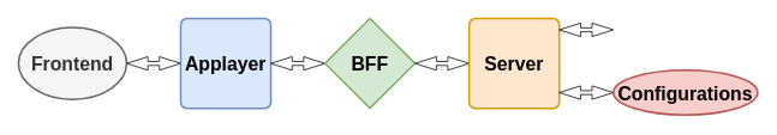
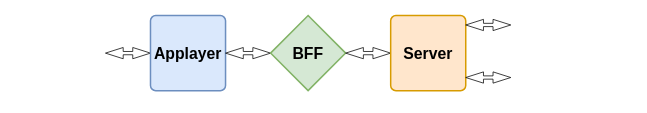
  <mxCell id="0" />
  <mxCell id="1" parent="0" />
- <mxCell id="2" value="&lt;b&gt;&lt;font style=&quot;font-size: 21px;&quot;&gt;Frontend&lt;/font&gt;&lt;/b&gt;" style="strokeWidth=2;html=1;shape=mxgraph.flowchart.start_1;whiteSpace=wrap;fillColor=#f5f5f5;fontColor=#333333;strokeColor=#666666;" parent="1" vertex="1"><mxGeometry x="20" y="30" width="120" height="80" as="geometry" /></mxCell>
  <mxCell id="3" value="" style="html=1;shadow=0;dashed=0;align=center;verticalAlign=middle;shape=mxgraph.arrows2.twoWayArrow;dy=0.71;dx=23.63;fontSize=21;" parent="1" vertex="1"><mxGeometry x="140" y="62.5" width="60" height="15" as="geometry" /></mxCell>
  <mxCell id="4" value="&lt;b&gt;Applayer&lt;/b&gt;" style="rounded=1;whiteSpace=wrap;html=1;absoluteArcSize=1;arcSize=14;strokeWidth=2;fontSize=21;fillColor=#dae8fc;strokeColor=#6c8ebf;" parent="1" vertex="1"><mxGeometry x="200" y="20" width="100" height="100" as="geometry" /></mxCell>
  <mxCell id="5" value="" style="html=1;shadow=0;dashed=0;align=center;verticalAlign=middle;shape=mxgraph.arrows2.twoWayArrow;dy=0.71;dx=23.63;fontSize=21;" parent="1" vertex="1"><mxGeometry x="300" y="62.5" width="60" height="15" as="geometry" /></mxCell>
  <mxCell id="6" value="&lt;b&gt;BFF&lt;/b&gt;" style="rhombus;whiteSpace=wrap;html=1;absoluteArcSize=1;arcSize=14;strokeWidth=2;fontSize=21;fillColor=#d5e8d4;strokeColor=#82b366;" parent="1" vertex="1"><mxGeometry x="360" y="20" width="100" height="100" as="geometry" /></mxCell>
  <mxCell id="7" value="" style="html=1;shadow=0;dashed=0;align=center;verticalAlign=middle;shape=mxgraph.arrows2.twoWayArrow;dy=0.71;dx=23.63;fontSize=21;" parent="1" vertex="1"><mxGeometry x="460" y="62.5" width="60" height="15" as="geometry" /></mxCell>
  <mxCell id="8" value="&lt;b&gt;Server&lt;/b&gt;" style="rounded=1;whiteSpace=wrap;html=1;absoluteArcSize=1;arcSize=14;strokeWidth=2;fontSize=21;fillColor=#ffe6cc;strokeColor=#d79b00;" parent="1" vertex="1"><mxGeometry x="520" y="20" width="100" height="100" as="geometry" /></mxCell>
  <mxCell id="9" value="" style="html=1;shadow=0;dashed=0;align=center;verticalAlign=middle;shape=mxgraph.arrows2.twoWayArrow;dy=0.71;dx=23.63;fontSize=21;" parent="1" vertex="1"><mxGeometry x="620" y="25" width="60" height="15" as="geometry" /></mxCell>
  <mxCell id="10" value="" style="html=1;shadow=0;dashed=0;align=center;verticalAlign=middle;shape=mxgraph.arrows2.twoWayArrow;dy=0.71;dx=23.63;fontSize=21;" parent="1" vertex="1"><mxGeometry x="620" y="95" width="60" height="15" as="geometry" /></mxCell>
- <mxCell id="11" value="&lt;b&gt;Configurations&lt;/b&gt;" style="strokeWidth=2;html=1;shape=mxgraph.flowchart.start_1;whiteSpace=wrap;fontSize=21;fillColor=#f8cecc;strokeColor=#b85450;" parent="1" vertex="1"><mxGeometry x="680" y="77.5" width="160" height="50" as="geometry" /></mxCell>
